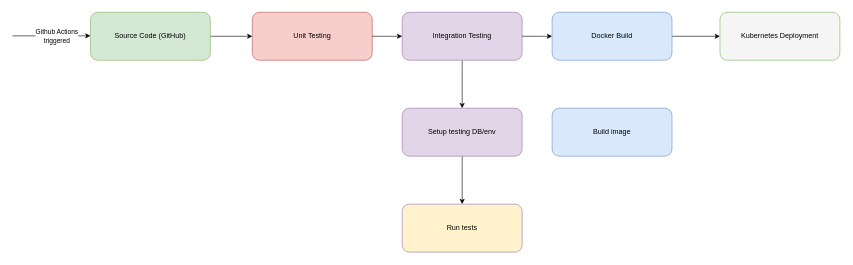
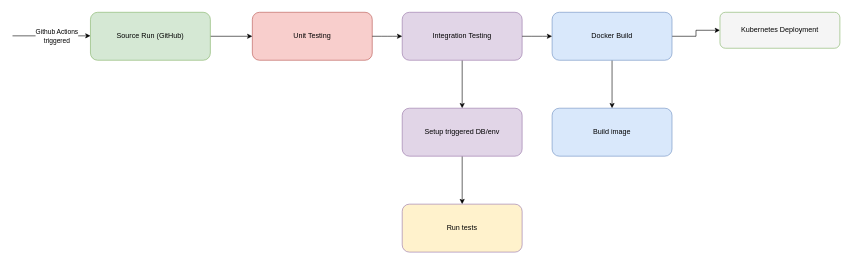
  <mxCell id="0" />
  <mxCell id="1" parent="0" />
  <mxCell id="2" style="edgeStyle=orthogonalEdgeStyle;rounded=0;orthogonalLoop=1;jettySize=auto;html=1;entryX=0;entryY=0.5;entryDx=0;entryDy=0;" edge="1" parent="1" source="3" target="4"><mxGeometry relative="1" as="geometry" /></mxCell>
- <mxCell id="3" value="Source Code (GitHub)" style="rounded=1;whiteSpace=wrap;html=1;fillColor=#d5e8d4;strokeColor=#82b366;" parent="1" vertex="1"><mxGeometry x="150" y="20" width="200" height="80" as="geometry" /></mxCell>
+ <mxCell id="3" value="Source Run (GitHub)" style="rounded=1;whiteSpace=wrap;html=1;fillColor=#d5e8d4;strokeColor=#82b366;" parent="1" vertex="1"><mxGeometry x="150" y="20" width="200" height="80" as="geometry" /></mxCell>
  <mxCell id="4" value="Unit Testing" style="rounded=1;whiteSpace=wrap;html=1;fillColor=#f8cecc;strokeColor=#b85450;" parent="1" vertex="1"><mxGeometry x="420" y="20" width="200" height="80" as="geometry" /></mxCell>
  <mxCell id="5" value="" style="edgeStyle=orthogonalEdgeStyle;rounded=0;orthogonalLoop=1;jettySize=auto;html=1;" edge="1" parent="1" source="6" target="18"><mxGeometry relative="1" as="geometry" /></mxCell>
  <mxCell id="6" value="Integration Testing" style="rounded=1;whiteSpace=wrap;html=1;fillColor=#e1d5e7;strokeColor=#9673a6;" parent="1" vertex="1"><mxGeometry x="670" y="20" width="200" height="80" as="geometry" /></mxCell>
+ <mxCell id="7" value="" style="edgeStyle=orthogonalEdgeStyle;rounded=0;orthogonalLoop=1;jettySize=auto;html=1;" edge="1" parent="1" source="9" target="20"><mxGeometry relative="1" as="geometry" /></mxCell>
  <mxCell id="8" value="" style="edgeStyle=orthogonalEdgeStyle;rounded=0;orthogonalLoop=1;jettySize=auto;html=1;" edge="1" parent="1" source="9" target="10"><mxGeometry relative="1" as="geometry" /></mxCell>
  <mxCell id="9" value="Docker Build" style="rounded=1;whiteSpace=wrap;html=1;fillColor=#d9e8fb;strokeColor=#6c8ebf;" parent="1" vertex="1"><mxGeometry x="920" y="20" width="200" height="80" as="geometry" /></mxCell>
- <mxCell id="10" value="Kubernetes Deployment" style="rounded=1;whiteSpace=wrap;html=1;fillColor=#f5f5f5;strokeColor=#82b366;" parent="1" vertex="1"><mxGeometry x="1200" y="20" width="200" height="80" as="geometry" /></mxCell>
+ <mxCell id="10" value="Kubernetes Deployment" style="rounded=1;whiteSpace=wrap;html=1;fillColor=#f5f5f5;strokeColor=#82b366;" parent="1" vertex="1"><mxGeometry x="1200" y="20" width="200" height="60" as="geometry" /></mxCell>
  <mxCell id="11" style="edgeStyle=elbowEdgeStyle;elbow=horizontal;orthogonal=0;strokeColor=#000000;" parent="1" source="3" edge="1"><mxGeometry relative="1" as="geometry" /></mxCell>
  <mxCell id="12" style="edgeStyle=elbowEdgeStyle;elbow=horizontal;orthogonal=0;strokeColor=#000000;" parent="1" target="4" edge="1"><mxGeometry relative="1" as="geometry" /></mxCell>
  <mxCell id="13" style="edgeStyle=elbowEdgeStyle;elbow=horizontal;orthogonal=0;strokeColor=#000000;" parent="1" source="4" target="6" edge="1"><mxGeometry relative="1" as="geometry" /></mxCell>
  <mxCell id="14" style="edgeStyle=elbowEdgeStyle;elbow=horizontal;orthogonal=0;strokeColor=#000000;" parent="1" source="6" target="9" edge="1"><mxGeometry relative="1" as="geometry" /></mxCell>
  <mxCell id="15" value="" style="endArrow=classic;html=1;rounded=0;" edge="1" parent="1"><mxGeometry width="50" height="50" relative="1" as="geometry"><mxPoint x="20" y="59.29" as="sourcePoint" /><mxPoint x="150" y="59.29" as="targetPoint" /></mxGeometry></mxCell>
  <mxCell id="16" value="Github Actions&lt;br&gt;triggered" style="edgeLabel;html=1;align=center;verticalAlign=middle;resizable=0;points=[];" vertex="1" connectable="0" parent="15"><mxGeometry x="0.119" relative="1" as="geometry"><mxPoint as="offset" /></mxGeometry></mxCell>
  <mxCell id="17" value="" style="edgeStyle=orthogonalEdgeStyle;rounded=0;orthogonalLoop=1;jettySize=auto;html=1;" edge="1" parent="1" source="18" target="19"><mxGeometry relative="1" as="geometry" /></mxCell>
- <mxCell id="18" value="Setup testing DB/env" style="rounded=1;whiteSpace=wrap;html=1;fillColor=#e1d5e7;strokeColor=#9673a6;" vertex="1" parent="1"><mxGeometry x="670" y="180" width="200" height="80" as="geometry" /></mxCell>
+ <mxCell id="18" value="Setup triggered DB/env" style="rounded=1;whiteSpace=wrap;html=1;fillColor=#e1d5e7;strokeColor=#9673a6;" vertex="1" parent="1"><mxGeometry x="670" y="180" width="200" height="80" as="geometry" /></mxCell>
  <mxCell id="19" value="Run tests" style="rounded=1;whiteSpace=wrap;html=1;fillColor=#fff2cc;strokeColor=#9673a6;" vertex="1" parent="1"><mxGeometry x="670" y="340" width="200" height="80" as="geometry" /></mxCell>
  <mxCell id="20" value="Build image" style="rounded=1;whiteSpace=wrap;html=1;fillColor=#d9e8fb;strokeColor=#6c8ebf;" vertex="1" parent="1"><mxGeometry x="920" y="180" width="200" height="80" as="geometry" /></mxCell>
